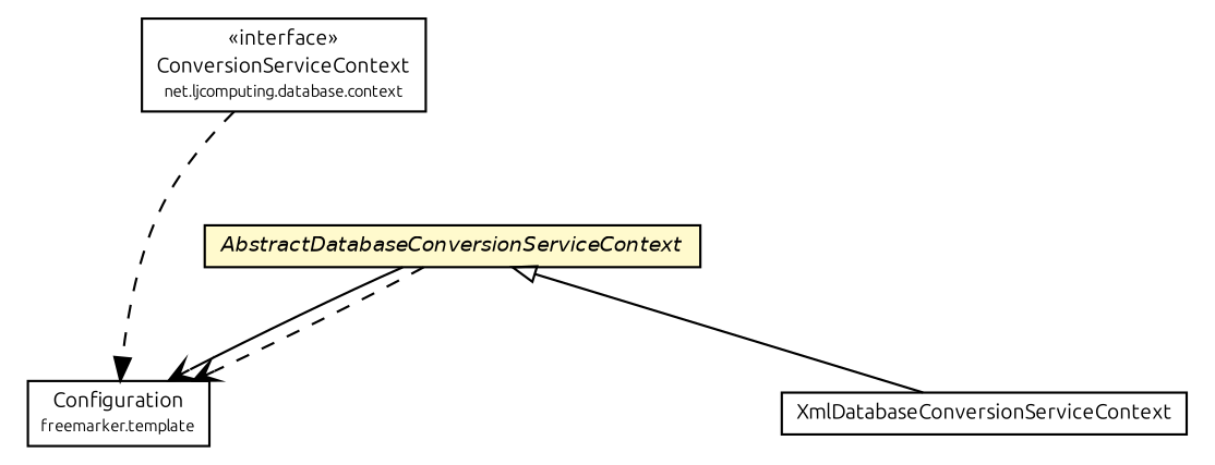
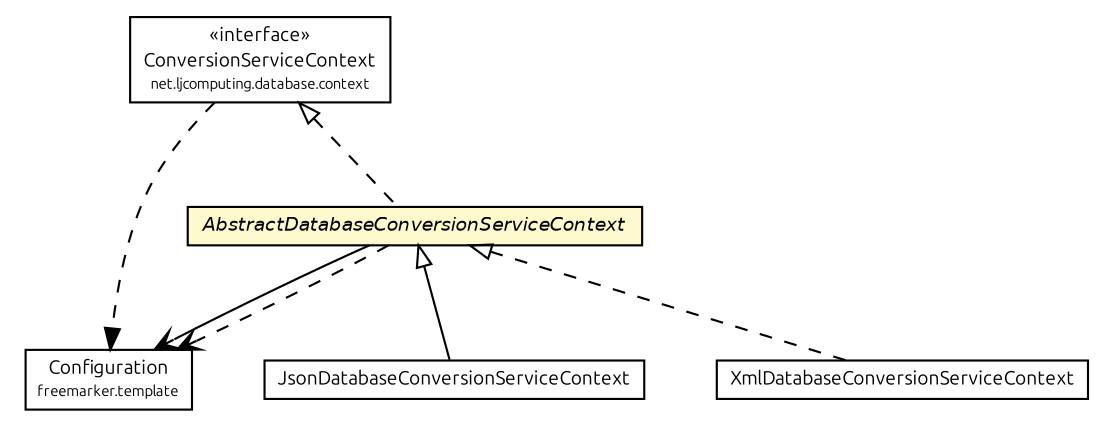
  digraph {
    fontname=Ubuntu
    nodesep=0.25
    ranksep=0.5
    node [fontcolor=black fontname=Ubuntu fontsize=9.0 shape=plaintext]
    edge [fontname=Ubuntu fontsize=10 headport=p labelfontname=Helvetica labelfontsize=10 tailport=p]
    n1 [label=<<table title="net.ljcomputing.database.context.ConversionServiceContext" border="0" cellborder="1" cellspacing="0" cellpadding="2" port="p" href="../ConversionServiceContext.html"> 		<tr><td><table border="0" cellspacing="0" cellpadding="1"> <tr><td align="center" balign="center"> &#171;interface&#187; </td></tr> <tr><td align="center" balign="center"> ConversionServiceContext </td></tr> <tr><td align="center" balign="center"><font point-size="7.0"> net.ljcomputing.database.context </font></td></tr> 		</table></td></tr> 		</table>>]
    n2 [label=<<table title="net.ljcomputing.database.context.impl.AbstractDatabaseConversionServiceContext" border="0" cellborder="1" cellspacing="0" cellpadding="2" port="p" bgcolor="lemonChiffon" href="./AbstractDatabaseConversionServiceContext.html"> 		<tr><td><table border="0" cellspacing="0" cellpadding="1"> <tr><td align="center" balign="center"><font face="Helvetica-Oblique"> AbstractDatabaseConversionServiceContext </font></td></tr> 		</table></td></tr> 		</table>>]
    n3 [label=<<table title="freemarker.template.Configuration" border="0" cellborder="1" cellspacing="0" cellpadding="2" port="p"> 		<tr><td><table border="0" cellspacing="0" cellpadding="1"> <tr><td align="center" balign="center"> Configuration </td></tr> <tr><td align="center" balign="center"><font point-size="7.0"> freemarker.template </font></td></tr> 		</table></td></tr> 		</table>>]
+   n4 [label=<<table title="net.ljcomputing.database.context.impl.JsonDatabaseConversionServiceContext" border="0" cellborder="1" cellspacing="0" cellpadding="2" port="p" href="./JsonDatabaseConversionServiceContext.html"> 		<tr><td><table border="0" cellspacing="0" cellpadding="1"> <tr><td align="center" balign="center"> JsonDatabaseConversionServiceContext </td></tr> 		</table></td></tr> 		</table>>]
    n5 [label=<<table title="net.ljcomputing.database.context.impl.XmlDatabaseConversionServiceContext" border="0" cellborder="1" cellspacing="0" cellpadding="2" port="p" href="./XmlDatabaseConversionServiceContext.html"> 		<tr><td><table border="0" cellspacing="0" cellpadding="1"> <tr><td align="center" balign="center"> XmlDatabaseConversionServiceContext </td></tr> 		</table></td></tr> 		</table>>]
+   n1 -> n2 [arrowtail=empty dir=back style=dashed]
    n1 -> n3 [arrowhead=normal color=black fontcolor=black fontsize=10.0 style=dashed]
    n2 -> n3 [arrowhead=open color=black fontcolor=black fontsize=10.0]
    n2 -> n3 [arrowhead=open color=black fontcolor=black fontsize=10.0 style=dashed]
-   n2 -> n5 [arrowtail=empty dir=back]
+   n2 -> n4 [arrowtail=empty dir=back]
+   n2 -> n5 [arrowtail=empty dir=back style=dashed]
  }
